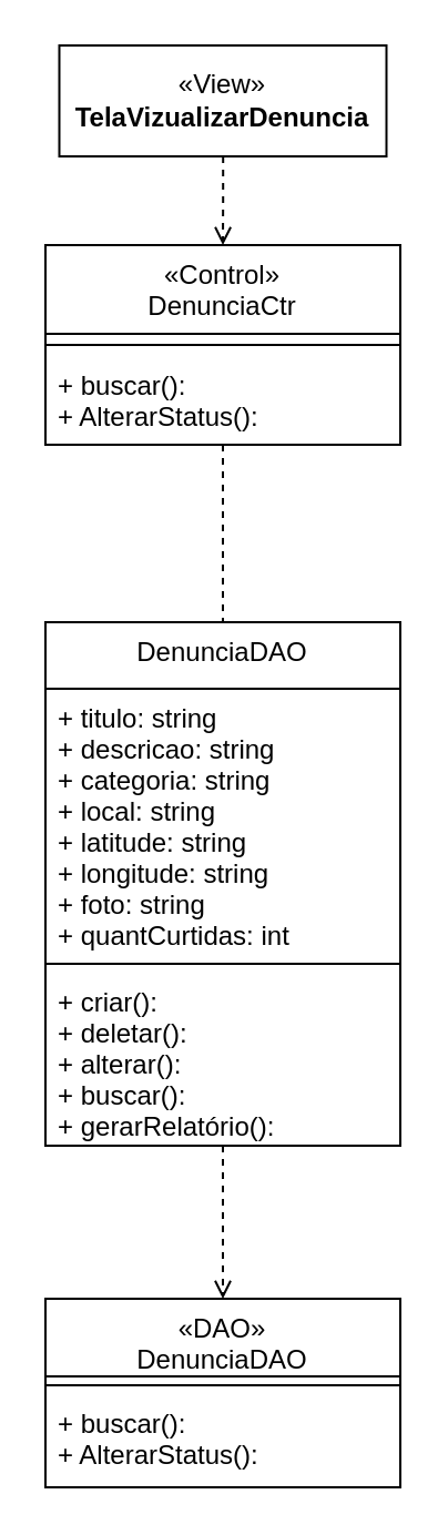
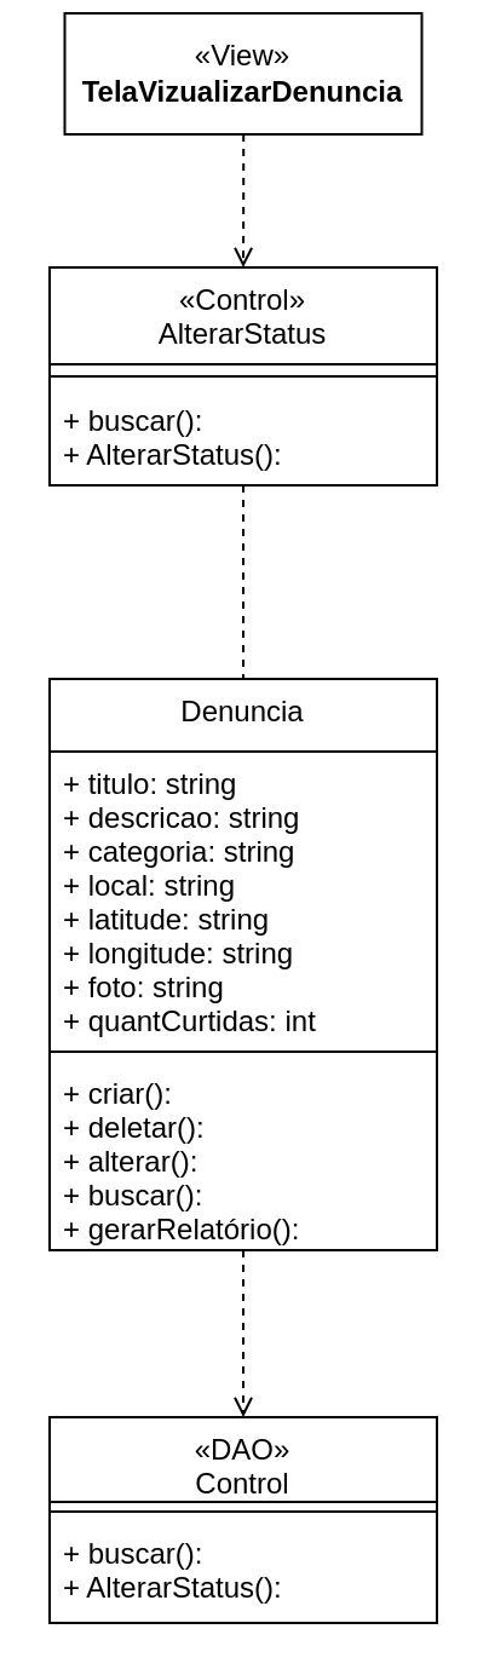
  <mxCell id="0" />
  <mxCell id="1" parent="0" />
- <mxCell id="2" value="DenunciaDAO" style="swimlane;fontStyle=0;align=center;verticalAlign=top;childLayout=stackLayout;horizontal=1;startSize=30;horizontalStack=0;resizeParent=1;resizeLast=0;collapsible=1;marginBottom=0;rounded=0;shadow=0;strokeWidth=1;" parent="1" vertex="1"><mxGeometry x="20" y="280" width="160" height="236" as="geometry"><mxRectangle x="340" y="380" width="170" height="26" as="alternateBounds" /></mxGeometry></mxCell>
+ <mxCell id="2" value="Denuncia" style="swimlane;fontStyle=0;align=center;verticalAlign=top;childLayout=stackLayout;horizontal=1;startSize=30;horizontalStack=0;resizeParent=1;resizeLast=0;collapsible=1;marginBottom=0;rounded=0;shadow=0;strokeWidth=1;" parent="1" vertex="1"><mxGeometry x="20" y="280" width="160" height="236" as="geometry"><mxRectangle x="340" y="380" width="170" height="26" as="alternateBounds" /></mxGeometry></mxCell>
  <mxCell id="3" value="+ titulo: string&#10;+ descricao: string&#10;+ categoria: string&#10;+ local: string&#10;+ latitude: string&#10;+ longitude: string&#10;+ foto: string&#10;+ quantCurtidas: int" style="text;align=left;verticalAlign=top;spacingLeft=4;spacingRight=4;overflow=hidden;rotatable=0;points=[[0,0.5],[1,0.5]];portConstraint=eastwest;" parent="2" vertex="1"><mxGeometry y="30" width="160" height="120" as="geometry" /></mxCell>
  <mxCell id="4" value="" style="line;html=1;strokeWidth=1;align=left;verticalAlign=middle;spacingTop=-1;spacingLeft=3;spacingRight=3;rotatable=0;labelPosition=right;points=[];portConstraint=eastwest;" parent="2" vertex="1"><mxGeometry y="150" width="160" height="8" as="geometry" /></mxCell>
  <mxCell id="5" value="+ criar(): &#10;+ deletar(): &#10;+ alterar():&#10;+ buscar():&#10;+ gerarRelatório(): " style="text;align=left;verticalAlign=top;spacingLeft=4;spacingRight=4;overflow=hidden;rotatable=0;points=[[0,0.5],[1,0.5]];portConstraint=eastwest;" parent="2" vertex="1"><mxGeometry y="158" width="160" height="78" as="geometry" /></mxCell>
  <mxCell id="6" style="edgeStyle=orthogonalEdgeStyle;rounded=0;orthogonalLoop=1;jettySize=auto;html=1;exitX=0.5;exitY=1;exitDx=0;exitDy=0;entryX=0.5;entryY=0;entryDx=0;entryDy=0;dashed=1;endArrow=open;" parent="1" source="2" target="13" edge="1"><mxGeometry relative="1" as="geometry"><mxPoint x="100" y="585" as="targetPoint" /></mxGeometry></mxCell>
  <mxCell id="7" style="edgeStyle=orthogonalEdgeStyle;rounded=0;orthogonalLoop=1;jettySize=auto;html=1;entryX=0.5;entryY=0;entryDx=0;entryDy=0;dashed=1;endArrow=open;" parent="1" source="8" target="10" edge="1"><mxGeometry relative="1" as="geometry"><mxPoint x="170" y="85" as="targetPoint" /></mxGeometry></mxCell>
- <mxCell id="8" value="«View»&lt;br&gt;&lt;b&gt;TelaVizualizarDenuncia&lt;br&gt;&lt;/b&gt;" style="html=1;whiteSpace=wrap;" parent="1" vertex="1"><mxGeometry x="26.25" y="20" width="147.5" height="50" as="geometry" /></mxCell>
+ <mxCell id="8" value="«View»&lt;br&gt;&lt;b&gt;TelaVizualizarDenuncia&lt;br&gt;&lt;/b&gt;" style="html=1;whiteSpace=wrap;" parent="1" vertex="1"><mxGeometry x="26.25" y="5" width="147.5" height="50" as="geometry" /></mxCell>
  <mxCell id="9" style="edgeStyle=orthogonalEdgeStyle;rounded=0;orthogonalLoop=1;jettySize=auto;html=1;exitX=0.5;exitY=1;exitDx=0;exitDy=0;entryX=0.5;entryY=0;entryDx=0;entryDy=0;dashed=1;endArrow=none;" parent="1" source="10" target="2" edge="1"><mxGeometry relative="1" as="geometry"><mxPoint x="142.5" y="110" as="sourcePoint" /></mxGeometry></mxCell>
- <mxCell id="10" value="«Control»&#10;DenunciaCtr" style="swimlane;fontStyle=0;align=center;verticalAlign=top;childLayout=stackLayout;horizontal=1;startSize=40;horizontalStack=0;resizeParent=1;resizeLast=0;collapsible=1;marginBottom=0;rounded=0;shadow=0;strokeWidth=1;" parent="1" vertex="1"><mxGeometry x="20" y="110" width="160" height="90" as="geometry"><mxRectangle x="340" y="380" width="170" height="26" as="alternateBounds" /></mxGeometry></mxCell>
+ <mxCell id="10" value="«Control»&#10;AlterarStatus" style="swimlane;fontStyle=0;align=center;verticalAlign=top;childLayout=stackLayout;horizontal=1;startSize=40;horizontalStack=0;resizeParent=1;resizeLast=0;collapsible=1;marginBottom=0;rounded=0;shadow=0;strokeWidth=1;" parent="1" vertex="1"><mxGeometry x="20" y="110" width="160" height="90" as="geometry"><mxRectangle x="340" y="380" width="170" height="26" as="alternateBounds" /></mxGeometry></mxCell>
  <mxCell id="11" value="" style="line;html=1;strokeWidth=1;align=left;verticalAlign=middle;spacingTop=-1;spacingLeft=3;spacingRight=3;rotatable=0;labelPosition=right;points=[];portConstraint=eastwest;" parent="10" vertex="1"><mxGeometry y="40" width="160" height="10" as="geometry" /></mxCell>
  <mxCell id="12" value="+ buscar():&#10;+ AlterarStatus():" style="text;align=left;verticalAlign=top;spacingLeft=4;spacingRight=4;overflow=hidden;rotatable=0;points=[[0,0.5],[1,0.5]];portConstraint=eastwest;" parent="10" vertex="1"><mxGeometry y="50" width="160" height="40" as="geometry" /></mxCell>
- <mxCell id="13" value="«DAO»&#10;DenunciaDAO&#10;" style="swimlane;fontStyle=0;align=center;verticalAlign=top;childLayout=stackLayout;horizontal=1;startSize=35;horizontalStack=0;resizeParent=1;resizeLast=0;collapsible=1;marginBottom=0;rounded=0;shadow=0;strokeWidth=1;" parent="1" vertex="1"><mxGeometry x="20" y="585" width="160" height="85" as="geometry"><mxRectangle x="340" y="380" width="170" height="26" as="alternateBounds" /></mxGeometry></mxCell>
+ <mxCell id="13" value="«DAO»&#10;Control&#10;" style="swimlane;fontStyle=0;align=center;verticalAlign=top;childLayout=stackLayout;horizontal=1;startSize=35;horizontalStack=0;resizeParent=1;resizeLast=0;collapsible=1;marginBottom=0;rounded=0;shadow=0;strokeWidth=1;" parent="1" vertex="1"><mxGeometry x="20" y="585" width="160" height="85" as="geometry"><mxRectangle x="340" y="380" width="170" height="26" as="alternateBounds" /></mxGeometry></mxCell>
  <mxCell id="14" value="" style="line;html=1;strokeWidth=1;align=left;verticalAlign=middle;spacingTop=-1;spacingLeft=3;spacingRight=3;rotatable=0;labelPosition=right;points=[];portConstraint=eastwest;" parent="13" vertex="1"><mxGeometry y="35" width="160" height="8" as="geometry" /></mxCell>
  <mxCell id="15" value="+ buscar():&#10;+ AlterarStatus():" style="text;align=left;verticalAlign=top;spacingLeft=4;spacingRight=4;overflow=hidden;rotatable=0;points=[[0,0.5],[1,0.5]];portConstraint=eastwest;" parent="13" vertex="1"><mxGeometry y="43" width="160" height="37" as="geometry" /></mxCell>
